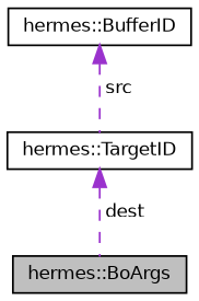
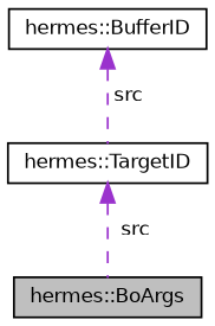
  digraph {
    node [color=black fillcolor=white fontname=Helvetica fontsize=10 shape=record style=filled]
    edge [color=darkorchid3 dir=back fontname=Helvetica fontsize=10 labelfontname=Helvetica labelfontsize=10 style=dashed]
    n1 [fillcolor=grey75 fontcolor=black height=0.2 label="hermes::BoArgs" width=0.4]
    n2 [height=0.2 label="hermes::BufferID" width=0.4]
    n3 [height=0.2 label="hermes::TargetID" width=0.4]
    n2 -> n3 [label=" src"]
-   n3 -> n1 [label=" dest"]
+   n3 -> n1 [label=" src"]
  }
